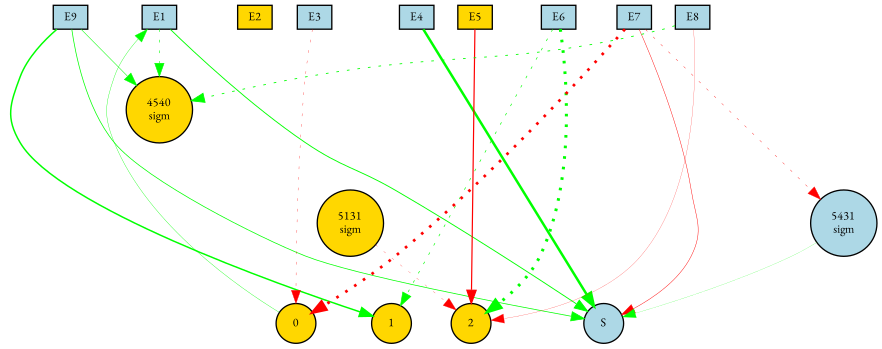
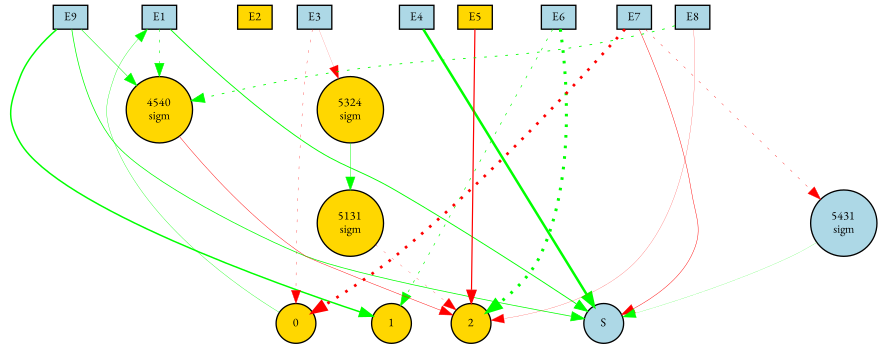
  digraph {
    fontname="EB Garamond"
    node [fillcolor=lightblue fontname="EB Garamond" fontsize=9 shape=box style=filled]
    edge [fontname="EB Garamond" style=invis color=green]
    n1 [height=0.2 label=E9 width=0.2]
    E1 [height=0.2 width=0.2]
    E2 [fillcolor=gold height=0.2 width=0.2]
    E3 [height=0.2 width=0.2]
    E4 [height=0.2 width=0.2]
    E5 [fillcolor=gold height=0.2 width=0.2]
    E6 [height=0.2 width=0.2]
    E7 [height=0.2 width=0.2]
    E8 [height=0.2 width=0.2]
    0 [fillcolor=gold height=0.2 shape=circle width=0.2]
    1 [fillcolor=gold height=0.2 shape=circle width=0.2]
    2 [fillcolor=gold height=0.2 shape=circle width=0.2]
    S [height=0.2 shape=circle width=0.2]
    n14 [fillcolor=gold height=0.2 label="4540\nsigm" shape=circle width=0.2]
+   n15 [fillcolor=gold height=0.2 label="5324\nsigm" shape=circle width=0.2]
    n16 [height=0.2 label="5431\nsigm" shape=circle width=0.2]
    n17 [fillcolor=gold height=0.2 label="5131\nsigm" shape=circle width=0.2]
    subgraph sub_1 {
      rank=source
      n1
      E1
      E2
      E3
      E4
      E5
      E6
      E7
      E8
    }
    subgraph sub_2 {
      rank=sink
      0
      1
      2
      S
    }
    n1 -> E1 [color=""]
    n1 -> 1 [penwidth=1.1165560008065771 style=bold]
    n1 -> S [penwidth=0.5499578602208945 style=bold]
    n1 -> n14 [penwidth=0.38658129348912784 style=solid]
    E1 -> E2 [color=""]
    E1 -> S [penwidth=0.6809192338457877 style=solid]
    E1 -> n14 [penwidth=0.430562983737403 style=dotted]
    E2 -> E3 [color=""]
    E3 -> E4 [color=""]
    E3 -> 0 [color=red penwidth=0.23277949869798992 style=dotted]
+   E3 -> n15 [color=red penwidth=0.10179113813006664 style=solid]
    E4 -> E5 [color=""]
    E4 -> S [penwidth=1.8833814597332932 style=bold]
    E5 -> E6 [color=""]
    E5 -> 2 [color=red penwidth=0.8983655882313955 style=bold]
    E6 -> E7 [color=""]
    E6 -> 1 [penwidth=0.4842596139491724 style=dotted]
    E6 -> 2 [penwidth=2.3011379731581107 style=dotted]
    E7 -> E8 [color=""]
    E7 -> 0 [color=red penwidth=2.0844413996699065 style=dotted]
    E7 -> S [color=red penwidth=0.3294856205646447 style=bold]
    E7 -> n16 [color=red penwidth=0.2716087095758073 style=dotted]
    E8 -> 2 [color=red penwidth=0.14759241942088874 style=bold]
    E8 -> n14 [penwidth=0.6462811496055298 style=dotted]
    0 -> E1 [penwidth=0.2626631859193286 style=bold]
    0 -> 1 [color=""]
    1 -> 2 [color=""]
    2 -> S [color=""]
+   n14 -> 2 [color=red penwidth=0.3279249862363949 style=bold]
+   n15 -> n17 [penwidth=0.3445163987268113 style=bold]
    n16 -> S [penwidth=0.12331647204281125 style=bold]
    n17 -> 2 [color=red penwidth=0.17392918128374707 style=dotted]
  }
